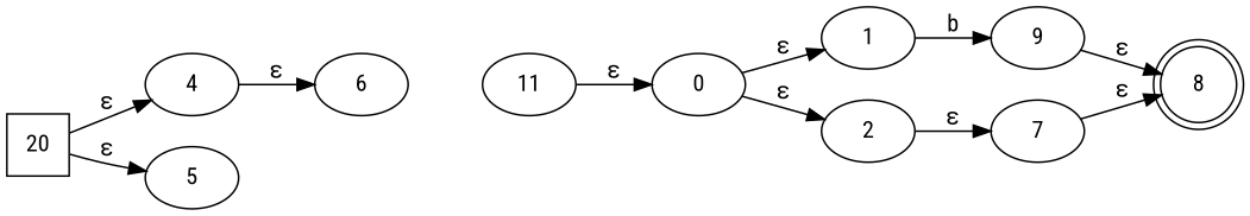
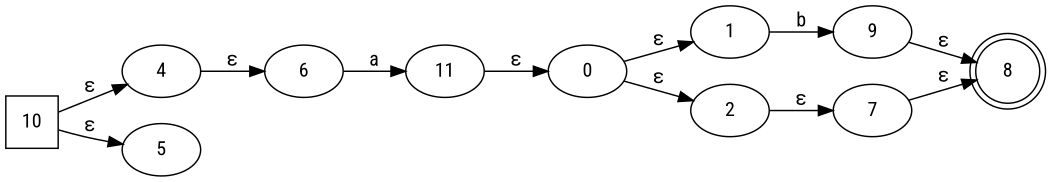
  digraph {
    fontname="Roboto Condensed"
    rankdir=LR
    node [fontname="Roboto Condensed"]
    edge [fontname="Roboto Condensed"]
    0
    1
    2
    9
    7
    8 [shape=doublecircle]
    4
    6
    11
-   10 [shape=square label=20]
+   10 [shape=square]
    5
    0 -> 1 [label="ɛ"]
    0 -> 2 [label="ɛ"]
    1 -> 9 [label=b]
    2 -> 7 [label="ɛ"]
    9 -> 8 [label="ɛ"]
    7 -> 8 [label="ɛ"]
    4 -> 6 [label="ɛ"]
+   6 -> 11 [label=a]
    11 -> 0 [label="ɛ"]
    10 -> 4 [label="ɛ"]
    10 -> 5 [label="ɛ"]
  }
